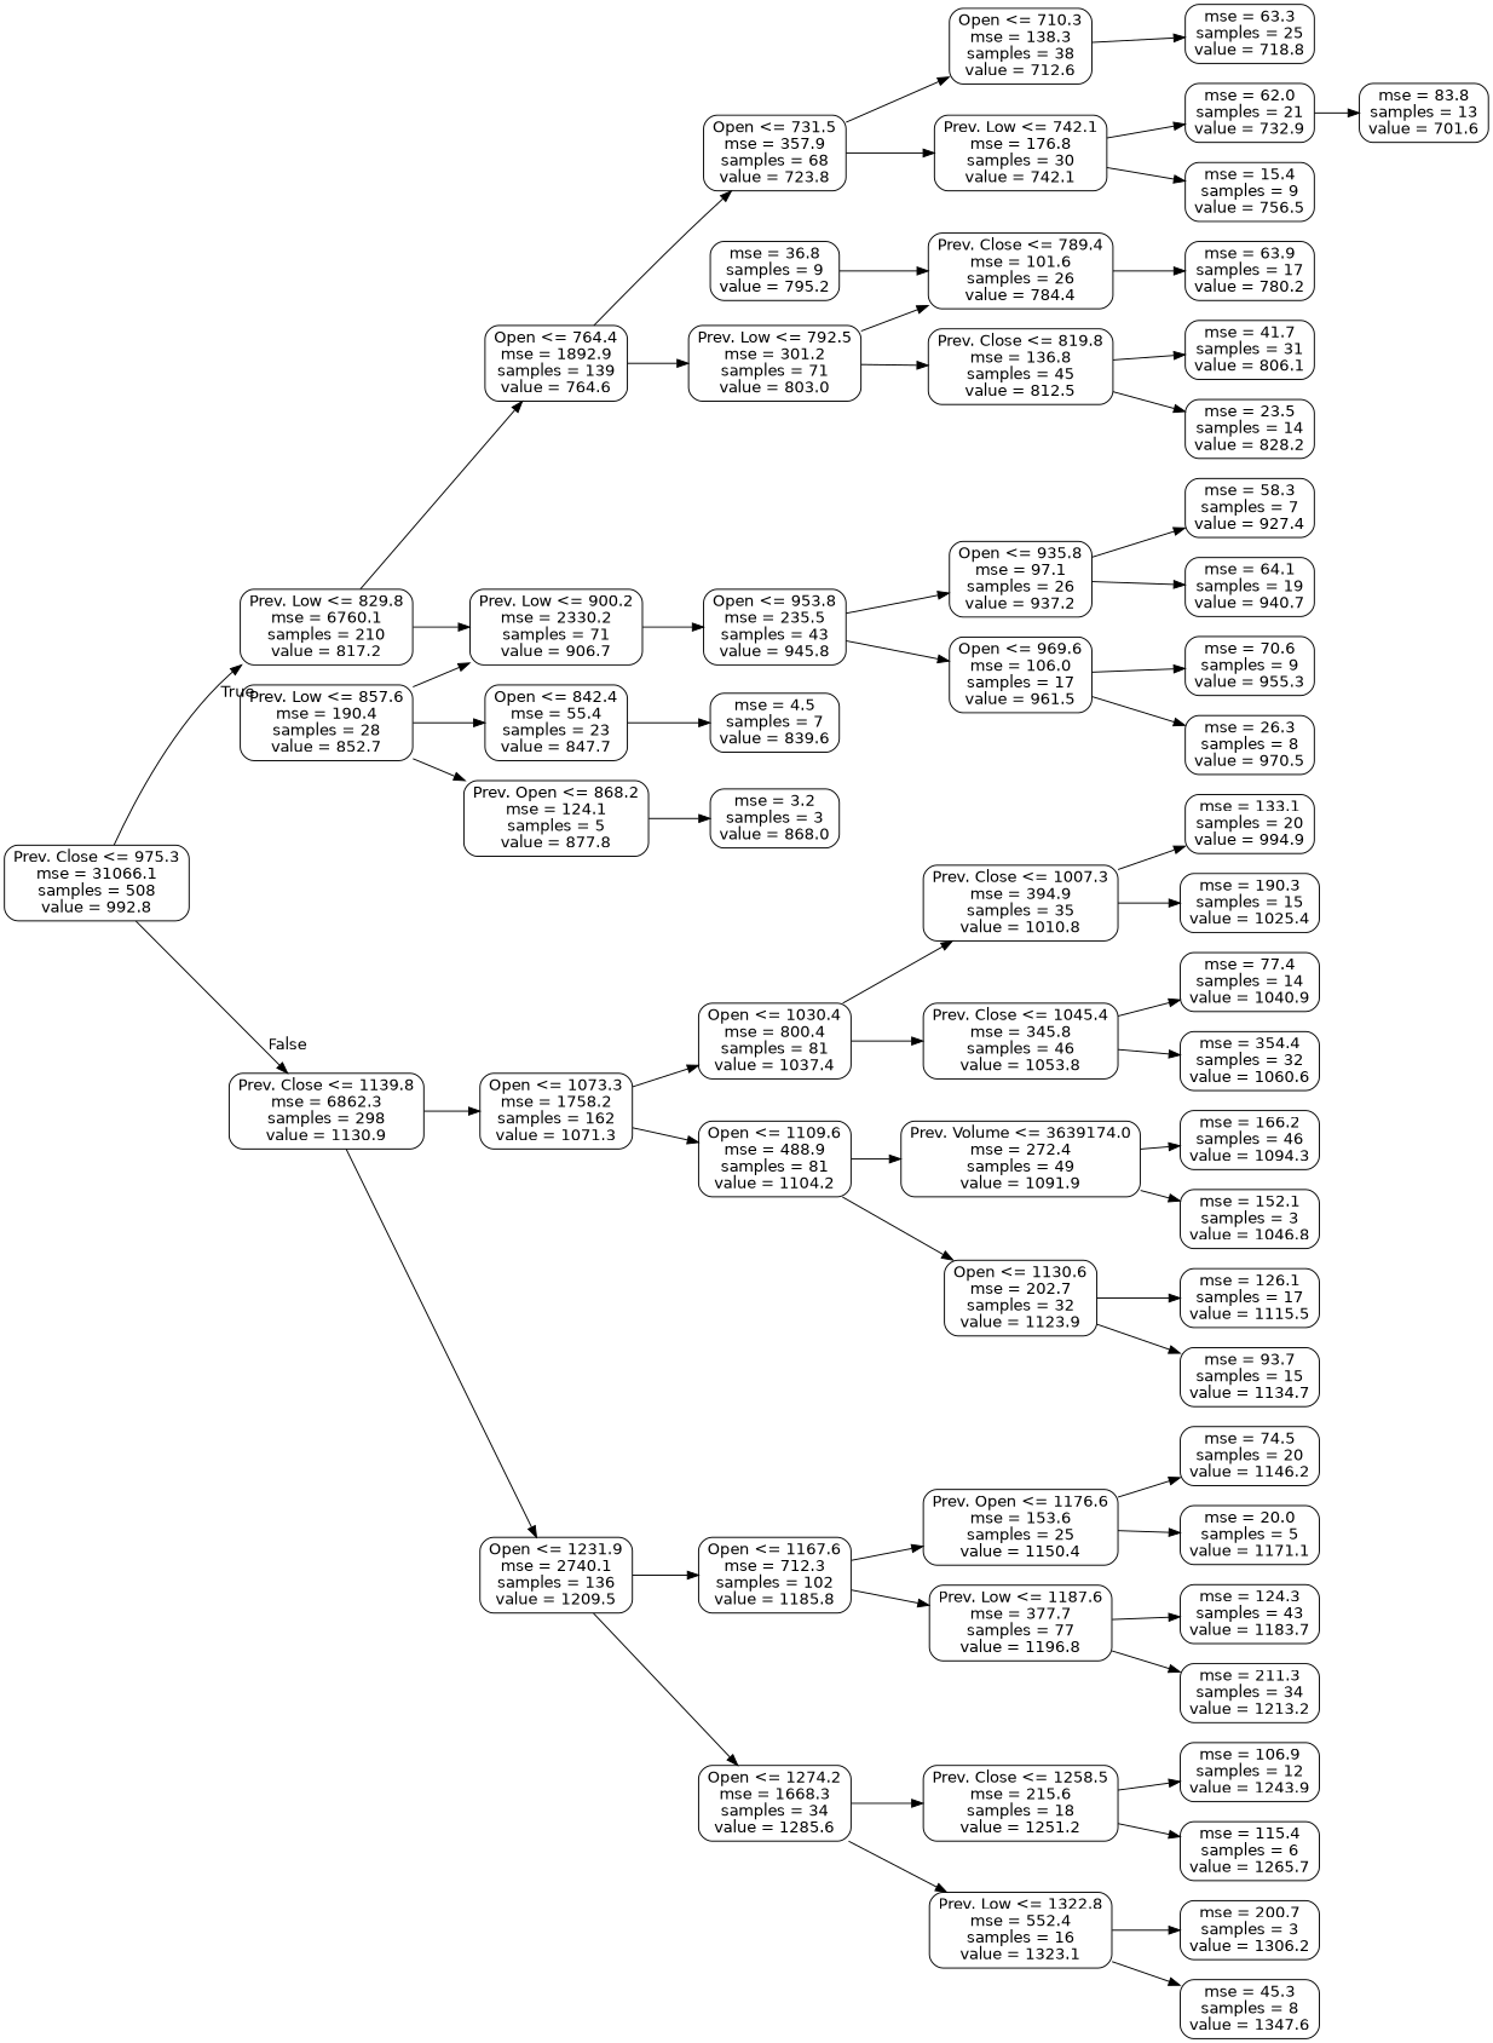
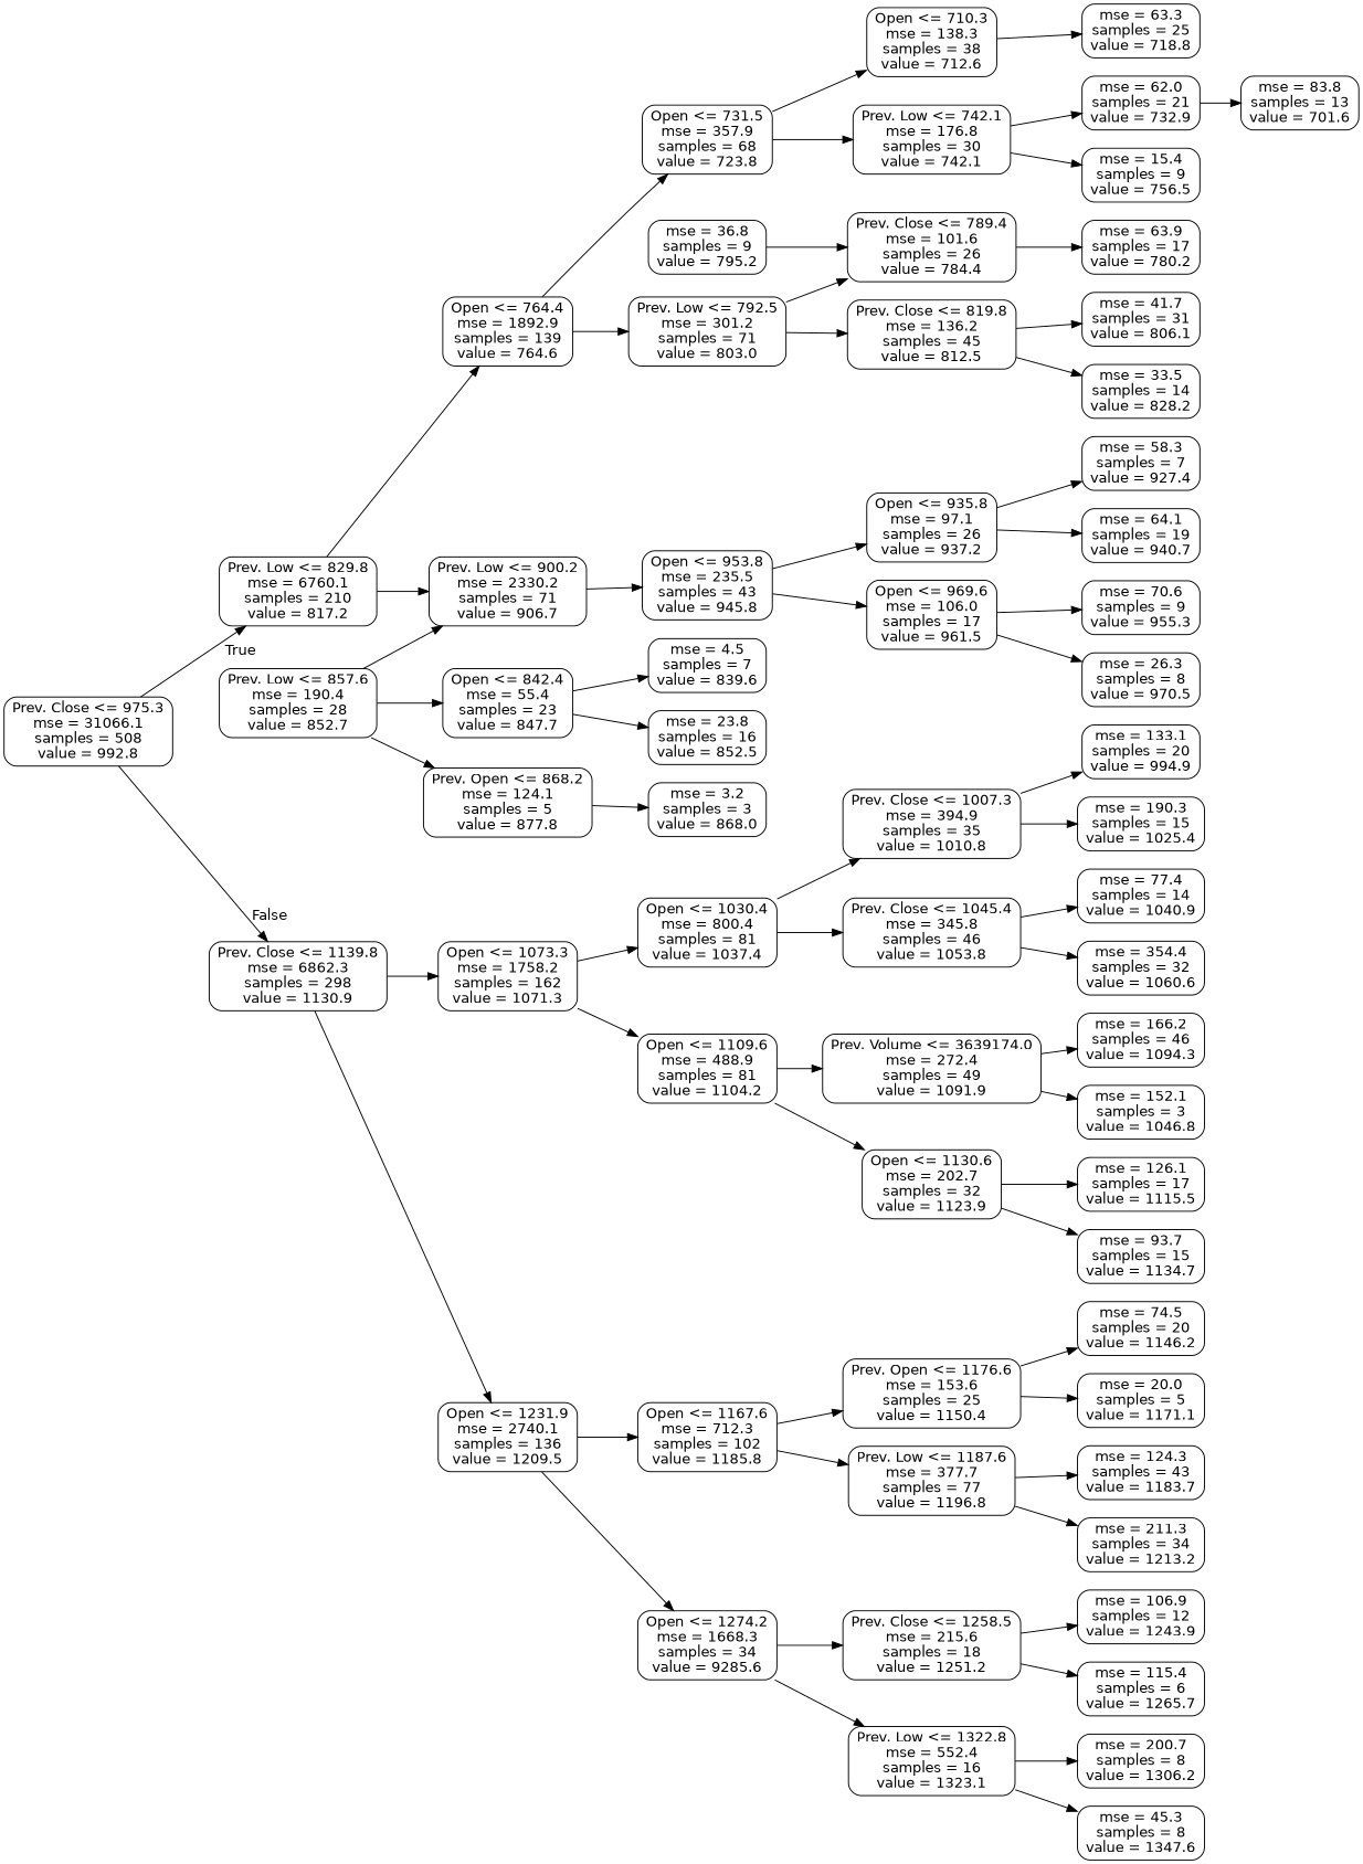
  digraph {
    rankdir=LR
    node [color=black fontname=helvetica shape=box style=rounded]
    edge [fontname=helvetica]
    n1 [label="Prev. Close <= 975.3\nmse = 31066.1\nsamples = 508\nvalue = 992.8"]
    n2 [label="Prev. Low <= 829.8\nmse = 6760.1\nsamples = 210\nvalue = 817.2"]
    n3 [label="Prev. Close <= 1139.8\nmse = 6862.3\nsamples = 298\nvalue = 1130.9"]
    n4 [label="Open <= 764.4\nmse = 1892.9\nsamples = 139\nvalue = 764.6"]
    n5 [label="Prev. Low <= 900.2\nmse = 2330.2\nsamples = 71\nvalue = 906.7"]
    n6 [label="Open <= 1073.3\nmse = 1758.2\nsamples = 162\nvalue = 1071.3"]
    n7 [label="Open <= 1231.9\nmse = 2740.1\nsamples = 136\nvalue = 1209.5"]
    n8 [label="Open <= 731.5\nmse = 357.9\nsamples = 68\nvalue = 723.8"]
    n9 [label="Prev. Low <= 792.5\nmse = 301.2\nsamples = 71\nvalue = 803.0"]
    n10 [label="Open <= 953.8\nmse = 235.5\nsamples = 43\nvalue = 945.8"]
    n11 [label="Open <= 710.3\nmse = 138.3\nsamples = 38\nvalue = 712.6"]
    n12 [label="Prev. Low <= 742.1\nmse = 176.8\nsamples = 30\nvalue = 742.1"]
    n13 [label="Prev. Close <= 789.4\nmse = 101.6\nsamples = 26\nvalue = 784.4"]
-   n14 [label="Prev. Close <= 819.8\nmse = 136.8\nsamples = 45\nvalue = 812.5"]
+   n14 [label="Prev. Close <= 819.8\nmse = 136.2\nsamples = 45\nvalue = 812.5"]
    n15 [label="mse = 63.3\nsamples = 25\nvalue = 718.8"]
    n16 [label="mse = 62.0\nsamples = 21\nvalue = 732.9"]
    n17 [label="mse = 15.4\nsamples = 9\nvalue = 756.5"]
    n18 [label="mse = 83.8\nsamples = 13\nvalue = 701.6"]
    n19 [label="mse = 63.9\nsamples = 17\nvalue = 780.2"]
    n20 [label="mse = 41.7\nsamples = 31\nvalue = 806.1"]
-   n21 [label="mse = 23.5\nsamples = 14\nvalue = 828.2"]
+   n21 [label="mse = 33.5\nsamples = 14\nvalue = 828.2"]
    n22 [label="mse = 36.8\nsamples = 9\nvalue = 795.2"]
    n23 [label="Prev. Low <= 857.6\nmse = 190.4\nsamples = 28\nvalue = 852.7"]
    n24 [label="Open <= 842.4\nmse = 55.4\nsamples = 23\nvalue = 847.7"]
    n25 [label="Prev. Open <= 868.2\nmse = 124.1\nsamples = 5\nvalue = 877.8"]
    n26 [label="Open <= 935.8\nmse = 97.1\nsamples = 26\nvalue = 937.2"]
    n27 [label="Open <= 969.6\nmse = 106.0\nsamples = 17\nvalue = 961.5"]
    n28 [label="mse = 4.5\nsamples = 7\nvalue = 839.6"]
+   n29 [label="mse = 23.8\nsamples = 16\nvalue = 852.5"]
    n30 [label="mse = 3.2\nsamples = 3\nvalue = 868.0"]
    n31 [label="mse = 58.3\nsamples = 7\nvalue = 927.4"]
    n32 [label="mse = 64.1\nsamples = 19\nvalue = 940.7"]
    n33 [label="mse = 70.6\nsamples = 9\nvalue = 955.3"]
    n34 [label="mse = 26.3\nsamples = 8\nvalue = 970.5"]
    n35 [label="Open <= 1030.4\nmse = 800.4\nsamples = 81\nvalue = 1037.4"]
    n36 [label="Open <= 1109.6\nmse = 488.9\nsamples = 81\nvalue = 1104.2"]
    n37 [label="Open <= 1167.6\nmse = 712.3\nsamples = 102\nvalue = 1185.8"]
-   n38 [label="Open <= 1274.2\nmse = 1668.3\nsamples = 34\nvalue = 1285.6"]
+   n38 [label="Open <= 1274.2\nmse = 1668.3\nsamples = 34\nvalue = 9285.6"]
    n39 [label="Prev. Close <= 1007.3\nmse = 394.9\nsamples = 35\nvalue = 1010.8"]
    n40 [label="Prev. Close <= 1045.4\nmse = 345.8\nsamples = 46\nvalue = 1053.8"]
    n41 [label="Prev. Volume <= 3639174.0\nmse = 272.4\nsamples = 49\nvalue = 1091.9"]
    n42 [label="Open <= 1130.6\nmse = 202.7\nsamples = 32\nvalue = 1123.9"]
    n43 [label="mse = 133.1\nsamples = 20\nvalue = 994.9"]
    n44 [label="mse = 190.3\nsamples = 15\nvalue = 1025.4"]
    n45 [label="mse = 77.4\nsamples = 14\nvalue = 1040.9"]
    n46 [label="mse = 354.4\nsamples = 32\nvalue = 1060.6"]
    n47 [label="mse = 166.2\nsamples = 46\nvalue = 1094.3"]
    n48 [label="mse = 152.1\nsamples = 3\nvalue = 1046.8"]
    n49 [label="mse = 126.1\nsamples = 17\nvalue = 1115.5"]
    n50 [label="mse = 93.7\nsamples = 15\nvalue = 1134.7"]
    n51 [label="Prev. Open <= 1176.6\nmse = 153.6\nsamples = 25\nvalue = 1150.4"]
    n52 [label="Prev. Low <= 1187.6\nmse = 377.7\nsamples = 77\nvalue = 1196.8"]
    n53 [label="Prev. Close <= 1258.5\nmse = 215.6\nsamples = 18\nvalue = 1251.2"]
    n54 [label="Prev. Low <= 1322.8\nmse = 552.4\nsamples = 16\nvalue = 1323.1"]
    n55 [label="mse = 74.5\nsamples = 20\nvalue = 1146.2"]
    n56 [label="mse = 20.0\nsamples = 5\nvalue = 1171.1"]
    n57 [label="mse = 124.3\nsamples = 43\nvalue = 1183.7"]
    n58 [label="mse = 211.3\nsamples = 34\nvalue = 1213.2"]
    n59 [label="mse = 106.9\nsamples = 12\nvalue = 1243.9"]
    n60 [label="mse = 115.4\nsamples = 6\nvalue = 1265.7"]
-   n61 [label="mse = 200.7\nsamples = 3\nvalue = 1306.2"]
+   n61 [label="mse = 200.7\nsamples = 8\nvalue = 1306.2"]
    n62 [label="mse = 45.3\nsamples = 8\nvalue = 1347.6"]
    n1 -> n2 [headlabel=True labelangle=45 labeldistance=2.5]
    n1 -> n3 [headlabel=False labelangle=-45 labeldistance=2.5]
    n2 -> n4
    n2 -> n5
    n3 -> n6
    n3 -> n7
    n4 -> n8
    n4 -> n9
    n5 -> n10
    n6 -> n35
    n6 -> n36
    n7 -> n37
    n7 -> n38
    n8 -> n11
    n8 -> n12
    n9 -> n13
    n9 -> n14
    n10 -> n26
    n10 -> n27
    n11 -> n15
    n12 -> n16
    n12 -> n17
    n13 -> n19
    n14 -> n20
    n14 -> n21
    n16 -> n18
    n22 -> n13
    n23 -> n5
    n23 -> n24
    n23 -> n25
    n24 -> n28
+   n24 -> n29
    n25 -> n30
    n26 -> n31
    n26 -> n32
    n27 -> n33
    n27 -> n34
    n35 -> n39
    n35 -> n40
    n36 -> n41
    n36 -> n42
    n37 -> n51
    n37 -> n52
    n38 -> n53
    n38 -> n54
    n39 -> n43
    n39 -> n44
    n40 -> n45
    n40 -> n46
    n41 -> n47
    n41 -> n48
    n42 -> n49
    n42 -> n50
    n51 -> n55
    n51 -> n56
    n52 -> n57
    n52 -> n58
    n53 -> n59
    n53 -> n60
    n54 -> n61
    n54 -> n62
  }
